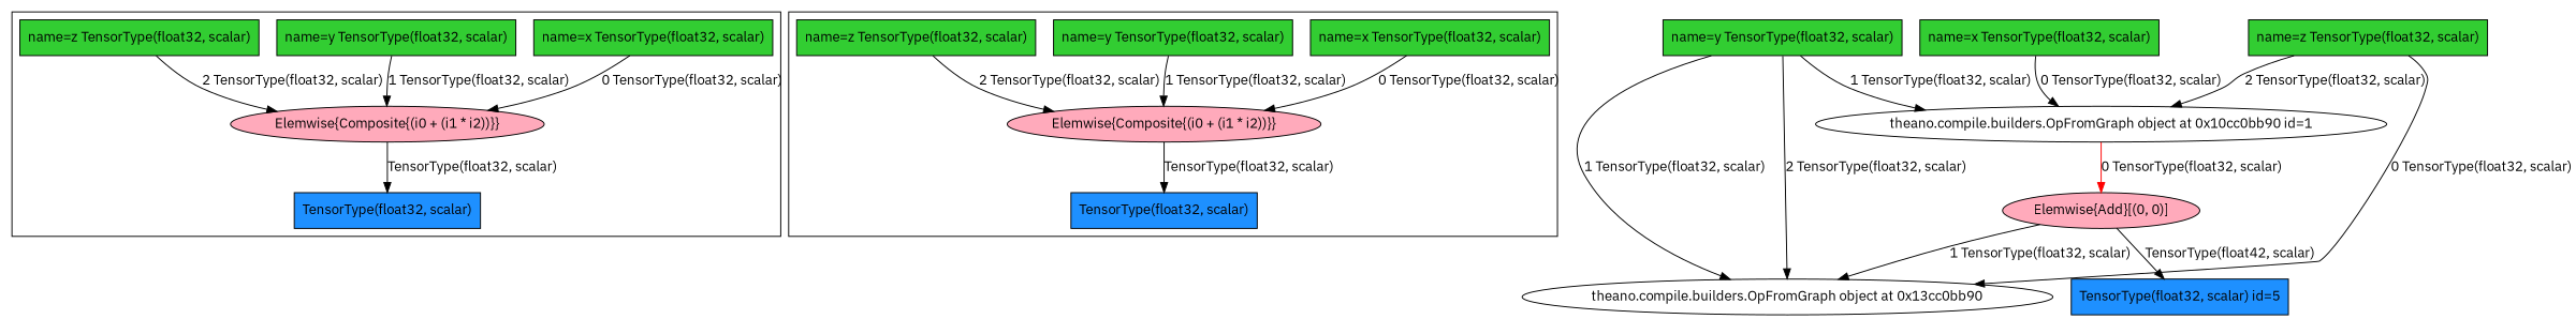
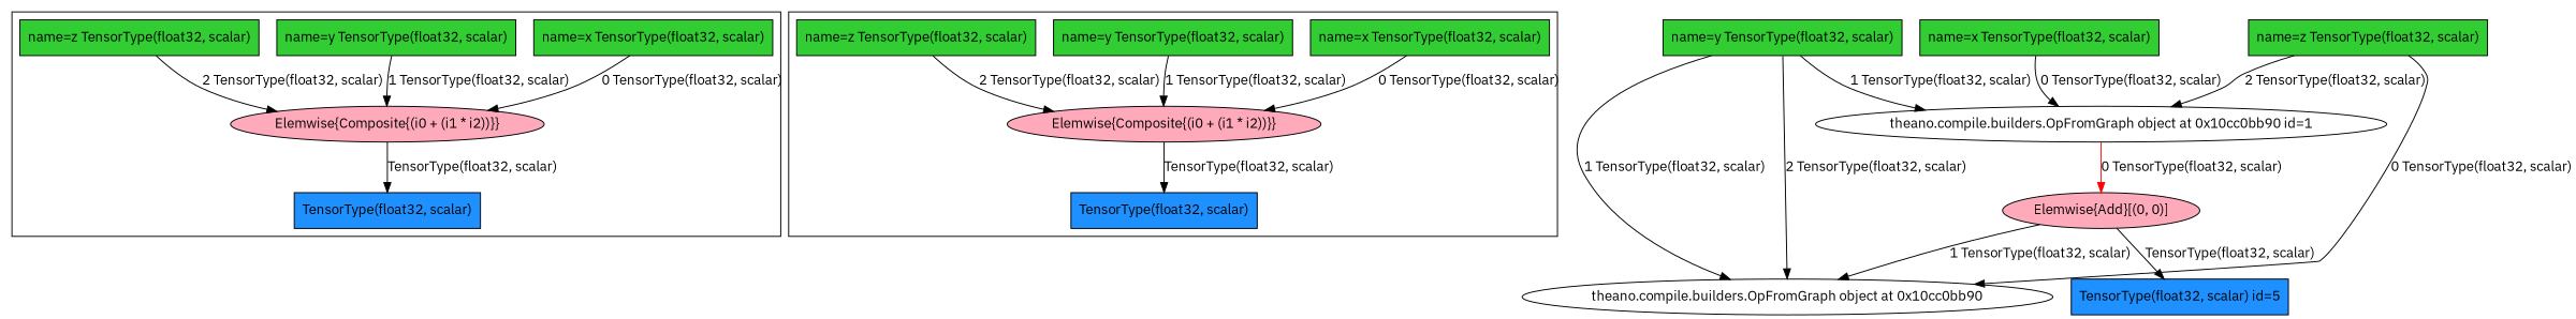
  digraph {
    fontname="IBM Plex Sans"
    node [fillcolor=limegreen fontname="IBM Plex Sans" shape=box style=filled]
    edge [fontname="IBM Plex Sans"]
    n1 [fillcolor="#FFAABB" height=0.5 label="Elemwise{Composite{(i0 + (i1 * i2))}}" shape=ellipse type=colored width=4.3102]
    n2 [fillcolor=dodgerblue height=0.5 label="TensorType(float32, scalar)" width=2.3889]
    n3 [height=0.5 label="name=x TensorType(float32, scalar)" width=3.0625]
    n4 [height=0.5 label="name=y TensorType(float32, scalar)" width=3.0625]
    n5 [height=0.5 label="name=z TensorType(float32, scalar)" width=3.0556]
    n6 [fillcolor="#FFAABB" height=0.5 label="Elemwise{Composite{(i0 + (i1 * i2))}}" shape=ellipse type=colored width=4.3102]
    n7 [fillcolor=dodgerblue height=0.5 label="TensorType(float32, scalar)" width=2.3889]
    n8 [height=0.5 label="name=x TensorType(float32, scalar)" width=3.0625]
    n9 [height=0.5 label="name=y TensorType(float32, scalar)" width=3.0625]
    n10 [height=0.5 label="name=z TensorType(float32, scalar)" width=3.0556]
-   n11 [height=0.5 label="theano.compile.builders.OpFromGraph object at 0x13cc0bb90" shape=ellipse subg=cluster_n1 subg_map_inputs="[['n2', 'n12'], ['n3', 'n13'], ['n3', 'n14']]" subg_map_outputs="[['n15', 'n5']]" width=6.6185 fillcolor="" style=""]
+   n11 [height=0.5 label="theano.compile.builders.OpFromGraph object at 0x10cc0bb90" shape=ellipse subg=cluster_n1 subg_map_inputs="[['n2', 'n12'], ['n3', 'n13'], ['n3', 'n14']]" subg_map_outputs="[['n15', 'n5']]" width=6.6185 fillcolor="" style=""]
    n12 [fillcolor="#FFAABB" height=0.5 label="Elemwise{Add}[(0, 0)]" shape=ellipse type=colored width=2.6784]
    n13 [fillcolor=dodgerblue height=0.5 label="TensorType(float32, scalar) id=5" width=2.7847]
    n14 [height=0.5 label="name=z TensorType(float32, scalar)" width=3.0556]
    n15 [height=0.5 label="theano.compile.builders.OpFromGraph object at 0x10cc0bb90 id=1" shape=ellipse subg=cluster_n6 subg_map_inputs="[['n7', 'n62'], ['n3', 'n63'], ['n2', 'n64']]" subg_map_outputs="[['n65', 'n5']]" width=7.1441 fillcolor="" style=""]
    n16 [height=0.5 label="name=y TensorType(float32, scalar)" width=3.0625]
    n17 [height=0.5 label="name=x TensorType(float32, scalar)" width=3.0625]
    subgraph cluster_1 {
      n1
      n2
      n3
      n4
      n5
    }
    subgraph cluster_2 {
      n6
      n7
      n8
      n9
      n10
    }
    n1 -> n2 [label="TensorType(float32, scalar)"]
    n3 -> n1 [label="0 TensorType(float32, scalar)"]
    n4 -> n1 [label="1 TensorType(float32, scalar)"]
    n5 -> n1 [label="2 TensorType(float32, scalar)"]
    n6 -> n7 [label="TensorType(float32, scalar)"]
    n8 -> n6 [label="0 TensorType(float32, scalar)"]
    n9 -> n6 [label="1 TensorType(float32, scalar)"]
    n10 -> n6 [label="2 TensorType(float32, scalar)"]
    n12 -> n11 [label="1 TensorType(float32, scalar)"]
-   n12 -> n13 [label="TensorType(float42, scalar)"]
+   n12 -> n13 [label="TensorType(float32, scalar)"]
    n14 -> n11 [label="0 TensorType(float32, scalar)"]
    n14 -> n15 [label="2 TensorType(float32, scalar)"]
    n15 -> n12 [color=red label="0 TensorType(float32, scalar)"]
    n16 -> n11 [label="1 TensorType(float32, scalar)"]
    n16 -> n11 [label="2 TensorType(float32, scalar)"]
    n16 -> n15 [label="1 TensorType(float32, scalar)"]
    n17 -> n15 [label="0 TensorType(float32, scalar)"]
  }
